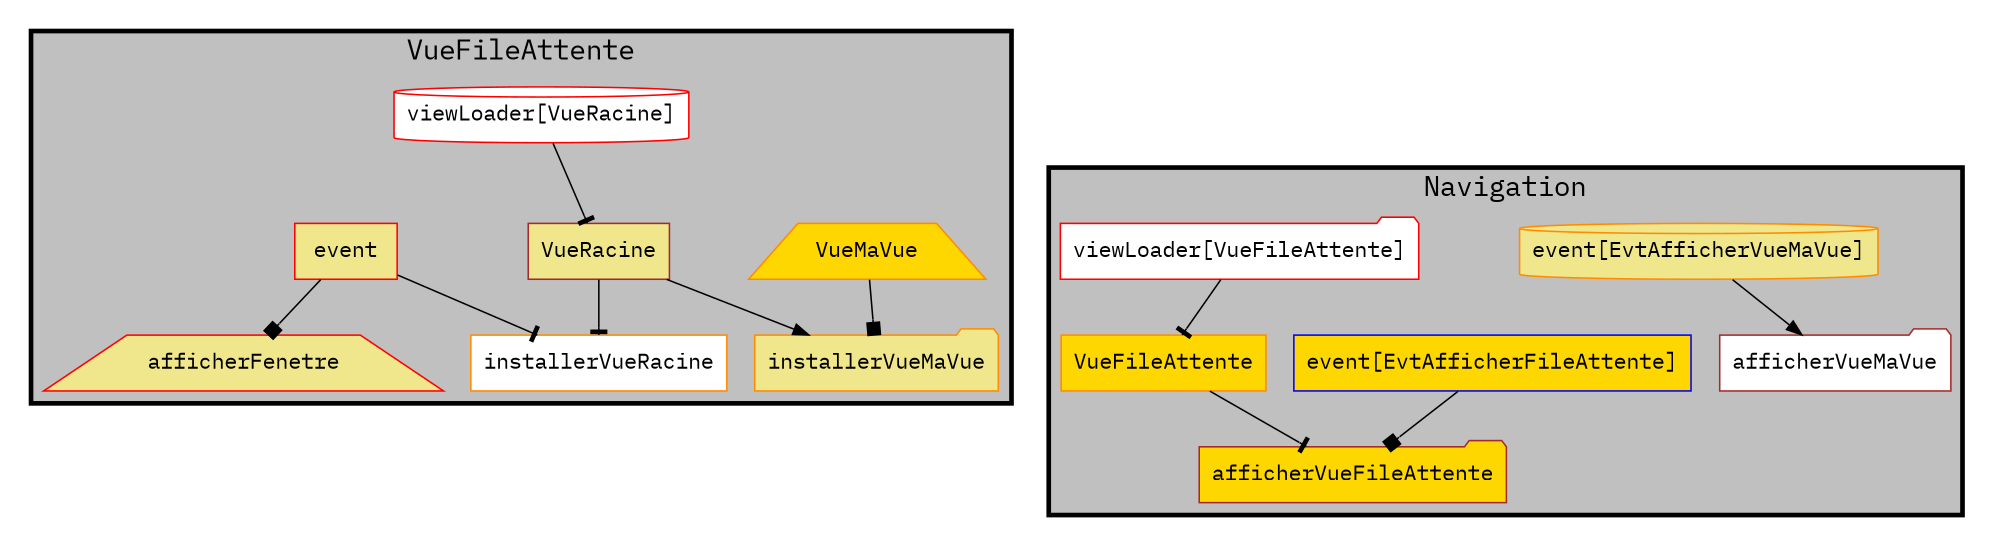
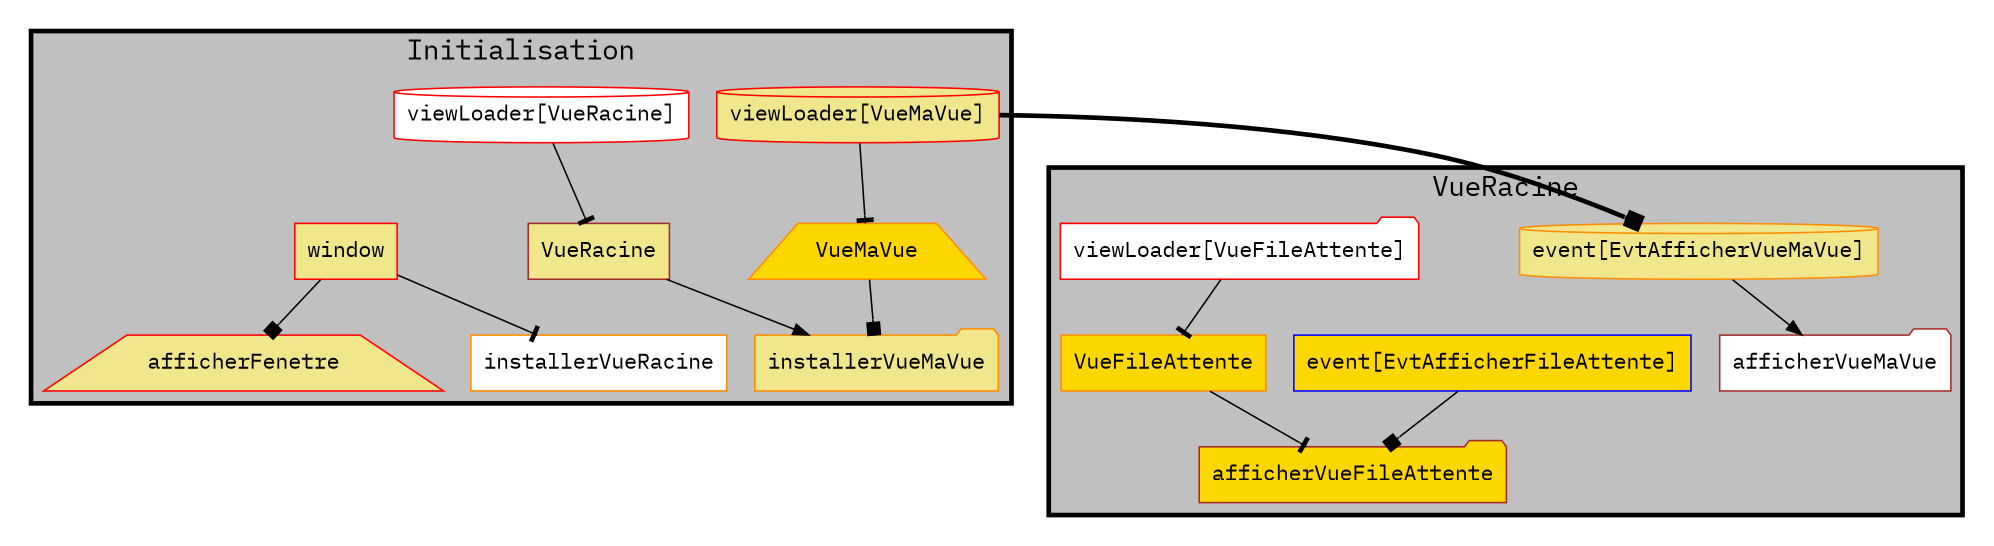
  digraph {
    compound=true
    fontname="IBM Plex Mono"
    rankdir=TB
    node [color=red fillcolor=khaki fontname="IBM Plex Mono" shape=box style=filled]
    edge [arrowhead=tee dir=forward fontname="IBM Plex Mono"]
+   n1 [label="viewLoader[VueMaVue]" shape=cylinder]
    n2 [color=darkorange fillcolor=white label=installerVueRacine]
    n3 [color=darkorange label=installerVueMaVue shape=folder]
-   n4 [label=event]
+   n4 [label=window]
    n5 [label=afficherFenetre shape=trapezium]
    n6 [fillcolor=white label="viewLoader[VueRacine]" shape=cylinder]
    n7 [color=darkorange fillcolor=gold label=VueMaVue shape=trapezium]
    n8 [color=brown label=VueRacine]
    n9 [color=darkorange label="event[EvtAfficherVueMaVue]" shape=cylinder]
    n10 [color=brown fillcolor=gold label=afficherVueFileAttente shape=folder]
    n11 [color=blue fillcolor=gold label="event[EvtAfficherFileAttente]"]
    n12 [color=darkorange fillcolor=gold label=VueFileAttente]
    n13 [color=brown fillcolor=white label=afficherVueMaVue shape=folder]
    n14 [fillcolor=white label="viewLoader[VueFileAttente]" shape=folder]
    subgraph cluster_1 {
      style=invis
      subgraph cluster_2 {
        fillcolor=gray
        fontsize=18.0
-       label=VueFileAttente
+       label=Initialisation
        penwidth=3.0
        style=filled
+       n1
        n2
        n3
        n4
        n5
        n6
        n7
        n8
      }
    }
    subgraph cluster_3 {
      style=invis
      subgraph cluster_4 {
        fillcolor=gray
        fontsize=18.0
-       label=Navigation
+       label=VueRacine
        penwidth=3.0
        style=filled
        n9
        n10
        n11
        n12
        n13
        n14
      }
    }
+   n1 -> n7
+   n1 -> n9 [arrowhead=box penwidth=3]
    n4 -> n2
    n4 -> n5 [arrowhead=box]
    n6 -> n8
    n7 -> n3 [arrowhead=box]
-   n8 -> n2
    n8 -> n3 [arrowhead=normal]
    n9 -> n13 [arrowhead=normal]
    n11 -> n10 [arrowhead=box]
    n12 -> n10
    n14 -> n12
  }
